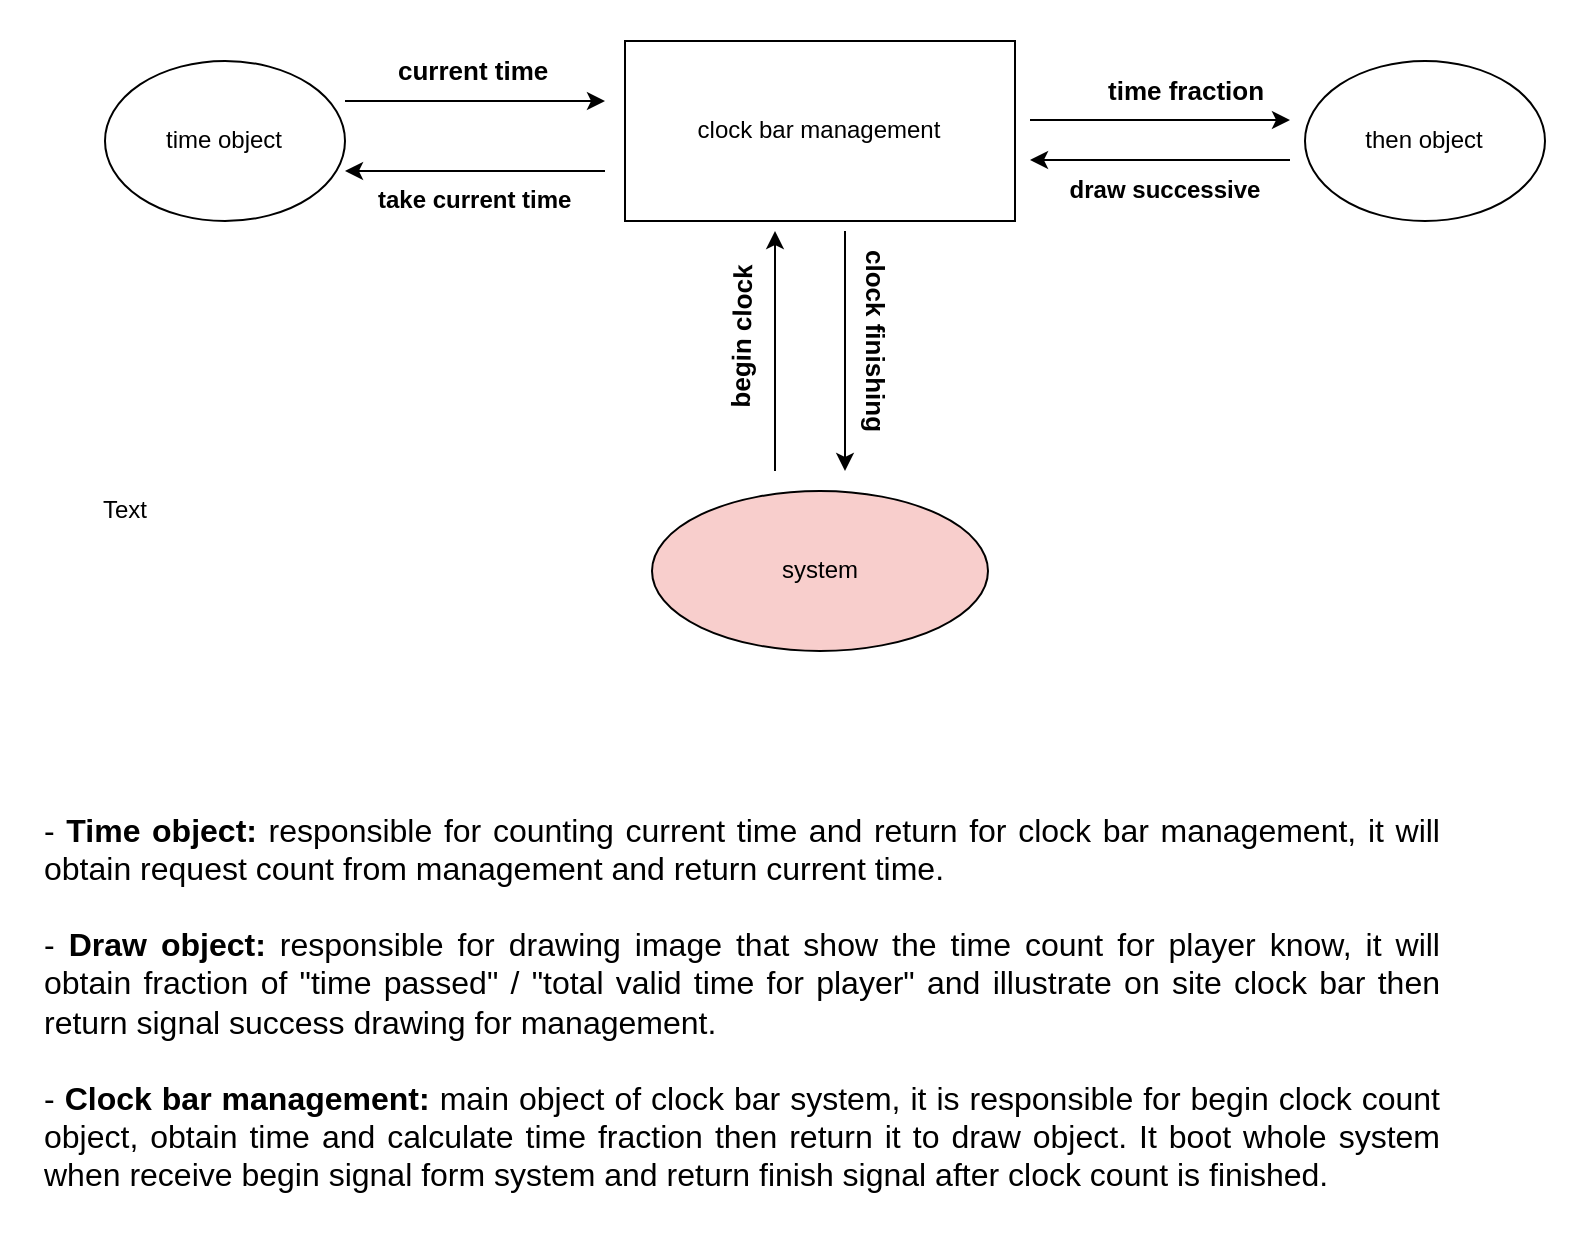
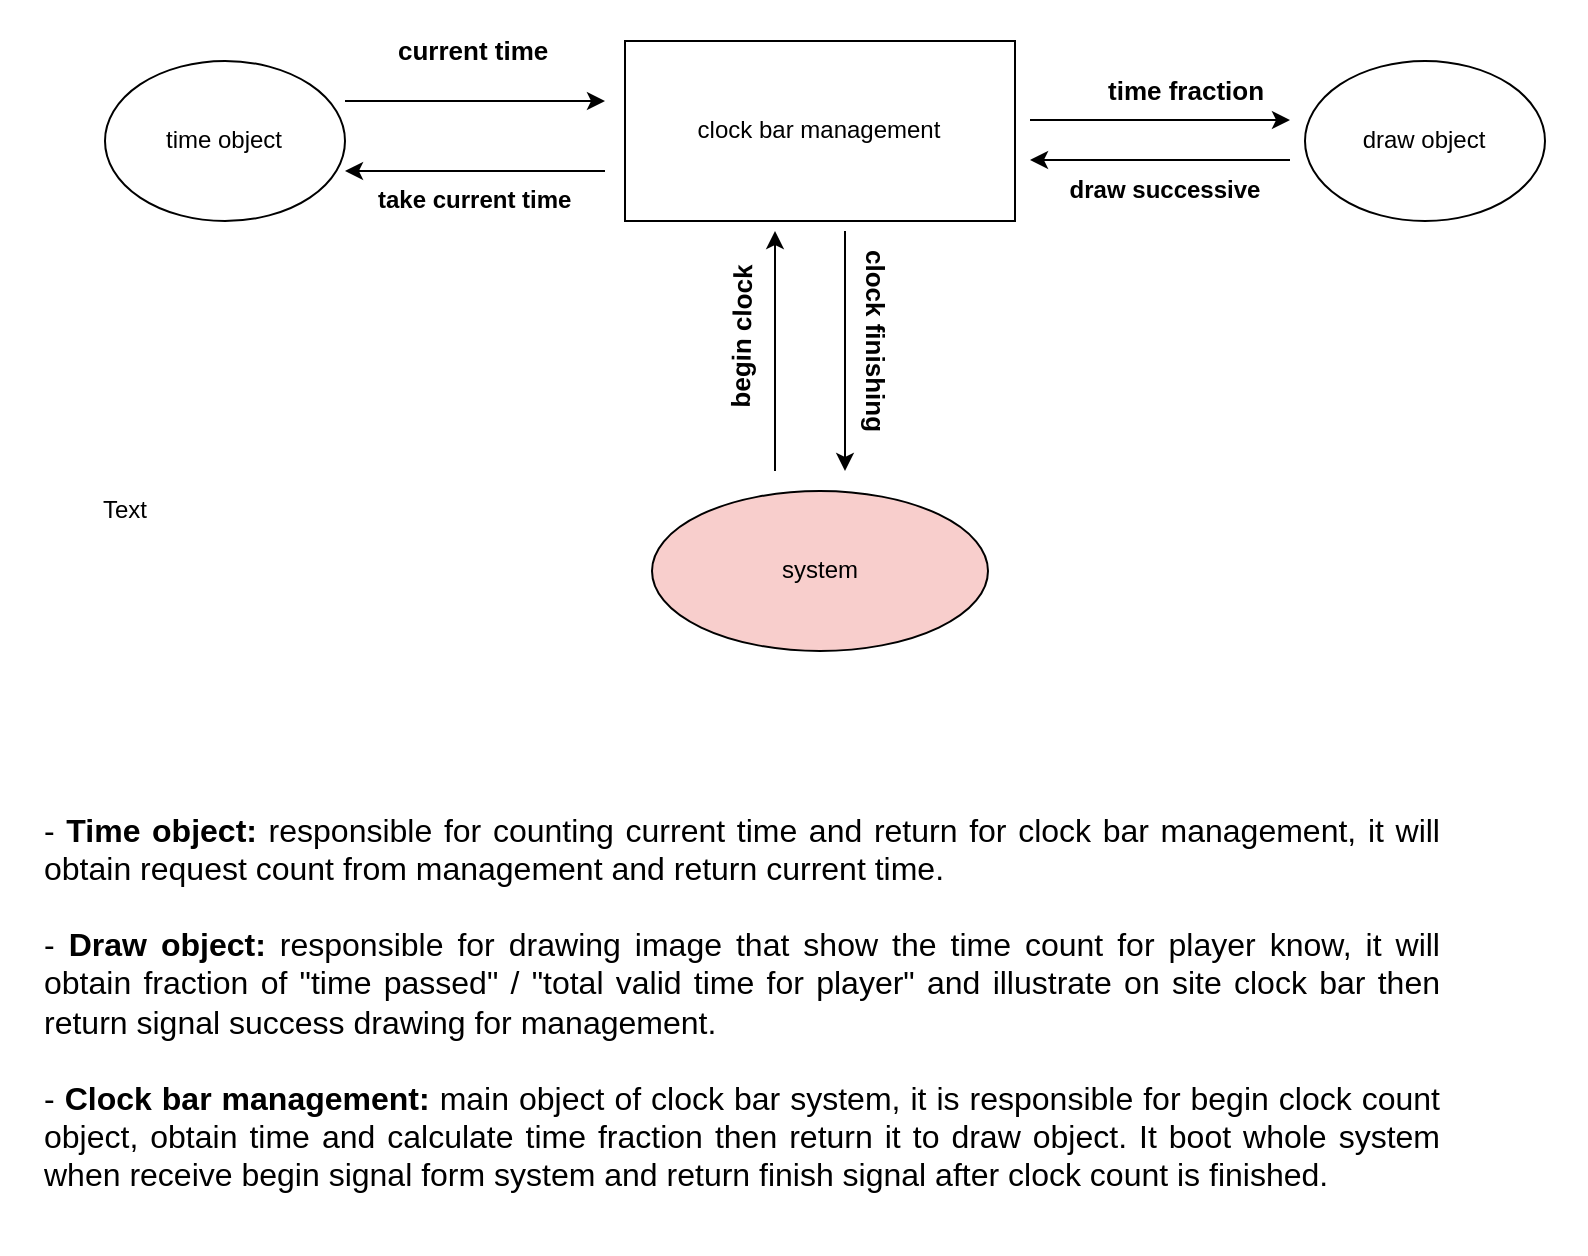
  <mxCell id="0" />
  <mxCell id="1" parent="0" />
  <mxCell id="2" value="time object" style="ellipse;whiteSpace=wrap;html=1;" parent="1" vertex="1"><mxGeometry x="52" y="30" width="120" height="80" as="geometry" /></mxCell>
  <mxCell id="3" value="Text" style="text;html=1;resizable=0;autosize=1;align=center;verticalAlign=middle;points=[];fillColor=none;strokeColor=none;rounded=0;" parent="1" vertex="1"><mxGeometry x="42" y="245" width="40" height="20" as="geometry" /></mxCell>
- <mxCell id="4" value="then object&lt;br&gt;" style="ellipse;whiteSpace=wrap;html=1;" parent="1" vertex="1"><mxGeometry x="652" y="30" width="120" height="80" as="geometry" /></mxCell>
+ <mxCell id="4" value="draw object&lt;br&gt;" style="ellipse;whiteSpace=wrap;html=1;" parent="1" vertex="1"><mxGeometry x="652" y="30" width="120" height="80" as="geometry" /></mxCell>
  <mxCell id="5" value="system" style="ellipse;whiteSpace=wrap;html=1;fillColor=#f8cecc;" parent="1" vertex="1"><mxGeometry x="325.5" y="245" width="168" height="80" as="geometry" /></mxCell>
  <mxCell id="6" value="clock bar management" style="rounded=0;whiteSpace=wrap;html=1;" parent="1" vertex="1"><mxGeometry x="312" y="20" width="195" height="90" as="geometry" /></mxCell>
  <mxCell id="7" value="" style="endArrow=classic;html=1;" parent="1" edge="1"><mxGeometry width="50" height="50" relative="1" as="geometry"><mxPoint x="172" y="50" as="sourcePoint" /><mxPoint x="302" y="50" as="targetPoint" /></mxGeometry></mxCell>
  <mxCell id="8" value="" style="endArrow=classic;html=1;" parent="1" edge="1"><mxGeometry width="50" height="50" relative="1" as="geometry"><mxPoint x="302" y="85" as="sourcePoint" /><mxPoint x="172" y="85" as="targetPoint" /></mxGeometry></mxCell>
- <mxCell id="9" value="&lt;div&gt;current time&lt;/div&gt;&lt;div&gt;&lt;br&gt;&lt;/div&gt;" style="text;html=1;resizable=0;points=[];autosize=1;align=left;verticalAlign=top;spacingTop=-4;fontStyle=1;fontSize=13;" parent="1" vertex="1"><mxGeometry x="197" y="25" width="90" height="30" as="geometry" /></mxCell>
+ <mxCell id="9" value="&lt;div&gt;current time&lt;/div&gt;&lt;div&gt;&lt;br&gt;&lt;/div&gt;" style="text;html=1;resizable=0;points=[];autosize=1;align=left;verticalAlign=top;spacingTop=-4;fontStyle=1;fontSize=13;" parent="1" vertex="1"><mxGeometry x="197" y="15" width="90" height="30" as="geometry" /></mxCell>
  <mxCell id="10" value="" style="endArrow=classic;html=1;" parent="1" edge="1"><mxGeometry width="50" height="50" relative="1" as="geometry"><mxPoint x="514.5" y="59.5" as="sourcePoint" /><mxPoint x="644.5" y="59.5" as="targetPoint" /></mxGeometry></mxCell>
  <mxCell id="11" value="&lt;b&gt;time fraction&lt;/b&gt;" style="text;html=1;resizable=0;points=[];autosize=1;align=left;verticalAlign=top;spacingTop=-4;fontSize=13;" parent="1" vertex="1"><mxGeometry x="552" y="35" width="90" height="20" as="geometry" /></mxCell>
  <mxCell id="12" value="" style="endArrow=classic;html=1;fontSize=13;" parent="1" edge="1"><mxGeometry width="50" height="50" relative="1" as="geometry"><mxPoint x="387" y="235" as="sourcePoint" /><mxPoint x="387" y="115" as="targetPoint" /></mxGeometry></mxCell>
  <mxCell id="13" value="" style="endArrow=classic;html=1;fontSize=13;" parent="1" edge="1"><mxGeometry width="50" height="50" relative="1" as="geometry"><mxPoint x="422" y="115" as="sourcePoint" /><mxPoint x="422" y="235" as="targetPoint" /><Array as="points"><mxPoint x="422" y="165" /></Array></mxGeometry></mxCell>
  <mxCell id="14" value="&lt;b&gt;begin clock&lt;/b&gt;" style="text;html=1;resizable=0;points=[];autosize=1;align=left;verticalAlign=top;spacingTop=-4;fontSize=13;rotation=-89;" parent="1" vertex="1"><mxGeometry x="325.5" y="151" width="90" height="20" as="geometry" /></mxCell>
  <mxCell id="15" value="&lt;b&gt;clock finishing&lt;/b&gt;" style="text;html=1;resizable=0;points=[];autosize=1;align=left;verticalAlign=top;spacingTop=-4;fontSize=13;rotation=90;" parent="1" vertex="1"><mxGeometry x="383.5" y="167.5" width="110" height="20" as="geometry" /></mxCell>
  <mxCell id="16" value="&lt;div style=&quot;text-align: justify ; font-size: 16px&quot;&gt;&lt;font style=&quot;font-size: 16px&quot;&gt;- &lt;b&gt;Time object:&lt;/b&gt; responsible for counting current time and return for clock bar management, it will obtain request count from management and return current time.&lt;/font&gt;&lt;/div&gt;&lt;div style=&quot;text-align: justify ; font-size: 16px&quot;&gt;&lt;font style=&quot;font-size: 16px&quot;&gt;&lt;br&gt;&lt;/font&gt;&lt;/div&gt;&lt;div style=&quot;text-align: justify ; font-size: 16px&quot;&gt;&lt;font style=&quot;font-size: 16px&quot;&gt;- &lt;b&gt;Draw object: &lt;/b&gt;responsible for drawing image that show the time count for player know, it will obtain fraction of &quot;time passed&quot; / &quot;total valid time for player&quot; and illustrate on site clock bar then return signal success drawing for management.&lt;br&gt;&lt;/font&gt;&lt;/div&gt;&lt;div style=&quot;text-align: justify ; font-size: 16px&quot;&gt;&lt;font style=&quot;font-size: 16px&quot;&gt;&lt;br&gt;&lt;/font&gt;&lt;/div&gt;&lt;div style=&quot;text-align: justify ; font-size: 16px&quot;&gt;&lt;font style=&quot;font-size: 16px&quot;&gt;- &lt;b&gt;Clock bar management:&lt;/b&gt; main object of clock bar system, it is responsible for begin clock count object, obtain time and calculate time fraction then return it to draw object. It boot whole system when receive begin signal form system and return finish signal after clock count is finished.&lt;/font&gt;&lt;/div&gt;" style="text;html=1;strokeColor=none;fillColor=none;align=center;verticalAlign=middle;whiteSpace=wrap;rounded=0;fontSize=14;" parent="1" vertex="1"><mxGeometry x="20.5" y="395" width="700" height="211" as="geometry" /></mxCell>
  <mxCell id="17" value="" style="endArrow=classic;html=1;" edge="1" parent="1"><mxGeometry width="50" height="50" relative="1" as="geometry"><mxPoint x="644.5" y="79.5" as="sourcePoint" /><mxPoint x="514.5" y="79.5" as="targetPoint" /></mxGeometry></mxCell>
  <mxCell id="18" value="draw successive" style="text;html=1;strokeColor=none;fillColor=none;align=center;verticalAlign=middle;whiteSpace=wrap;rounded=0;fontStyle=1" vertex="1" parent="1"><mxGeometry x="532" y="85" width="101" height="20" as="geometry" /></mxCell>
  <mxCell id="19" value="take current time" style="text;html=1;resizable=0;points=[];autosize=1;align=left;verticalAlign=top;spacingTop=-4;fontStyle=1" vertex="1" parent="1"><mxGeometry x="187" y="90" width="110" height="20" as="geometry" /></mxCell>
